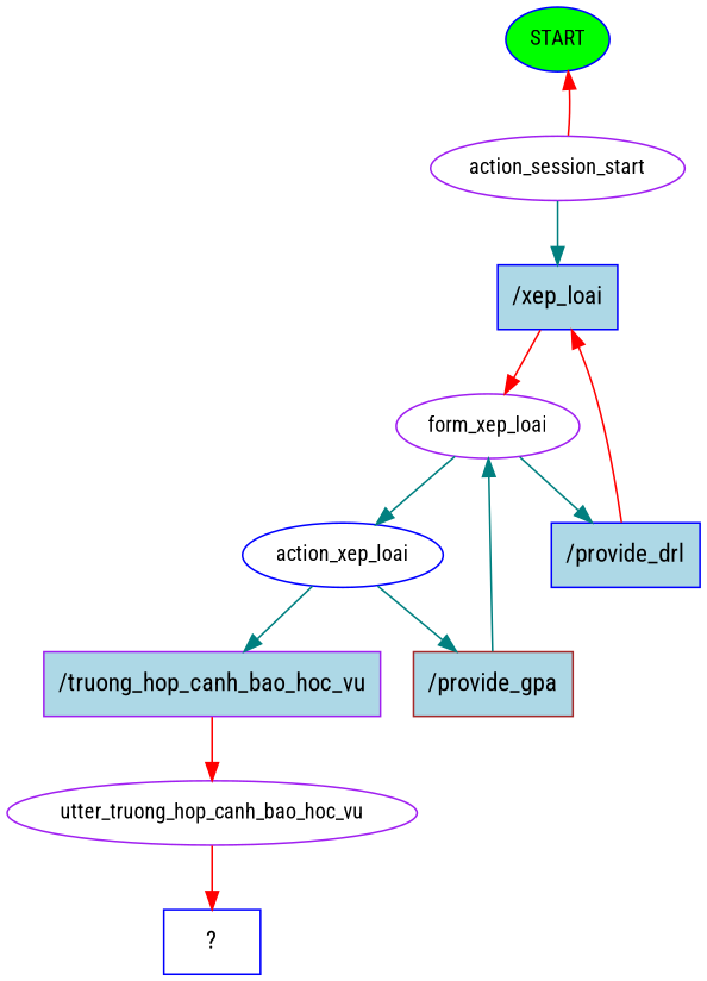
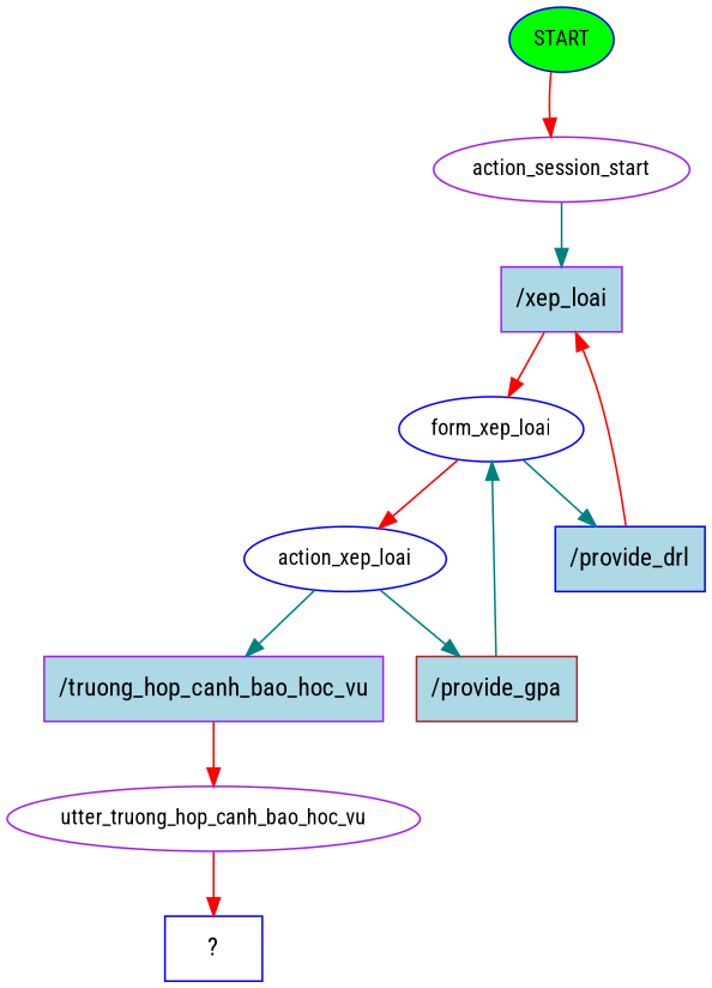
  digraph {
    fontname="Roboto Condensed"
    node [color=blue fontname="Roboto Condensed"]
    edge [color=red fontname="Roboto Condensed"]
    n1 [fillcolor=green fontsize=12 label=START style=filled]
    n2 [color=purple fontsize=12 label=action_session_start]
-   n3 [fillcolor=lightblue label="/xep_loai" shape=rect style=filled]
-   n4 [color=purple fontsize=12 label=form_xep_loai]
+   n3 [color=purple fillcolor=lightblue label="/xep_loai" shape=rect style=filled]
+   n4 [fontsize=12 label=form_xep_loai]
    n5 [fontsize=12 label=action_xep_loai]
    n6 [fillcolor=lightblue label="/provide_drl" shape=rect style=filled]
    n7 [color=brown fillcolor=lightblue label="/provide_gpa" shape=rect style=filled]
    n8 [color=purple fillcolor=lightblue label="/truong_hop_canh_bao_hoc_vu" shape=rect style=filled]
    n9 [color=purple fontsize=12 label=utter_truong_hop_canh_bao_hoc_vu]
    n10 [label="  ?  " shape=rect]
-   n2 -> n1
+   n1 -> n2
    n2 -> n3 [color=teal]
    n3 -> n4
-   n4 -> n5 [color=teal]
+   n4 -> n5
    n4 -> n6 [color=teal]
    n5 -> n7 [color=teal]
    n5 -> n8 [color=teal]
    n6 -> n3
    n7 -> n4 [color=teal]
    n8 -> n9
    n9 -> n10
  }
